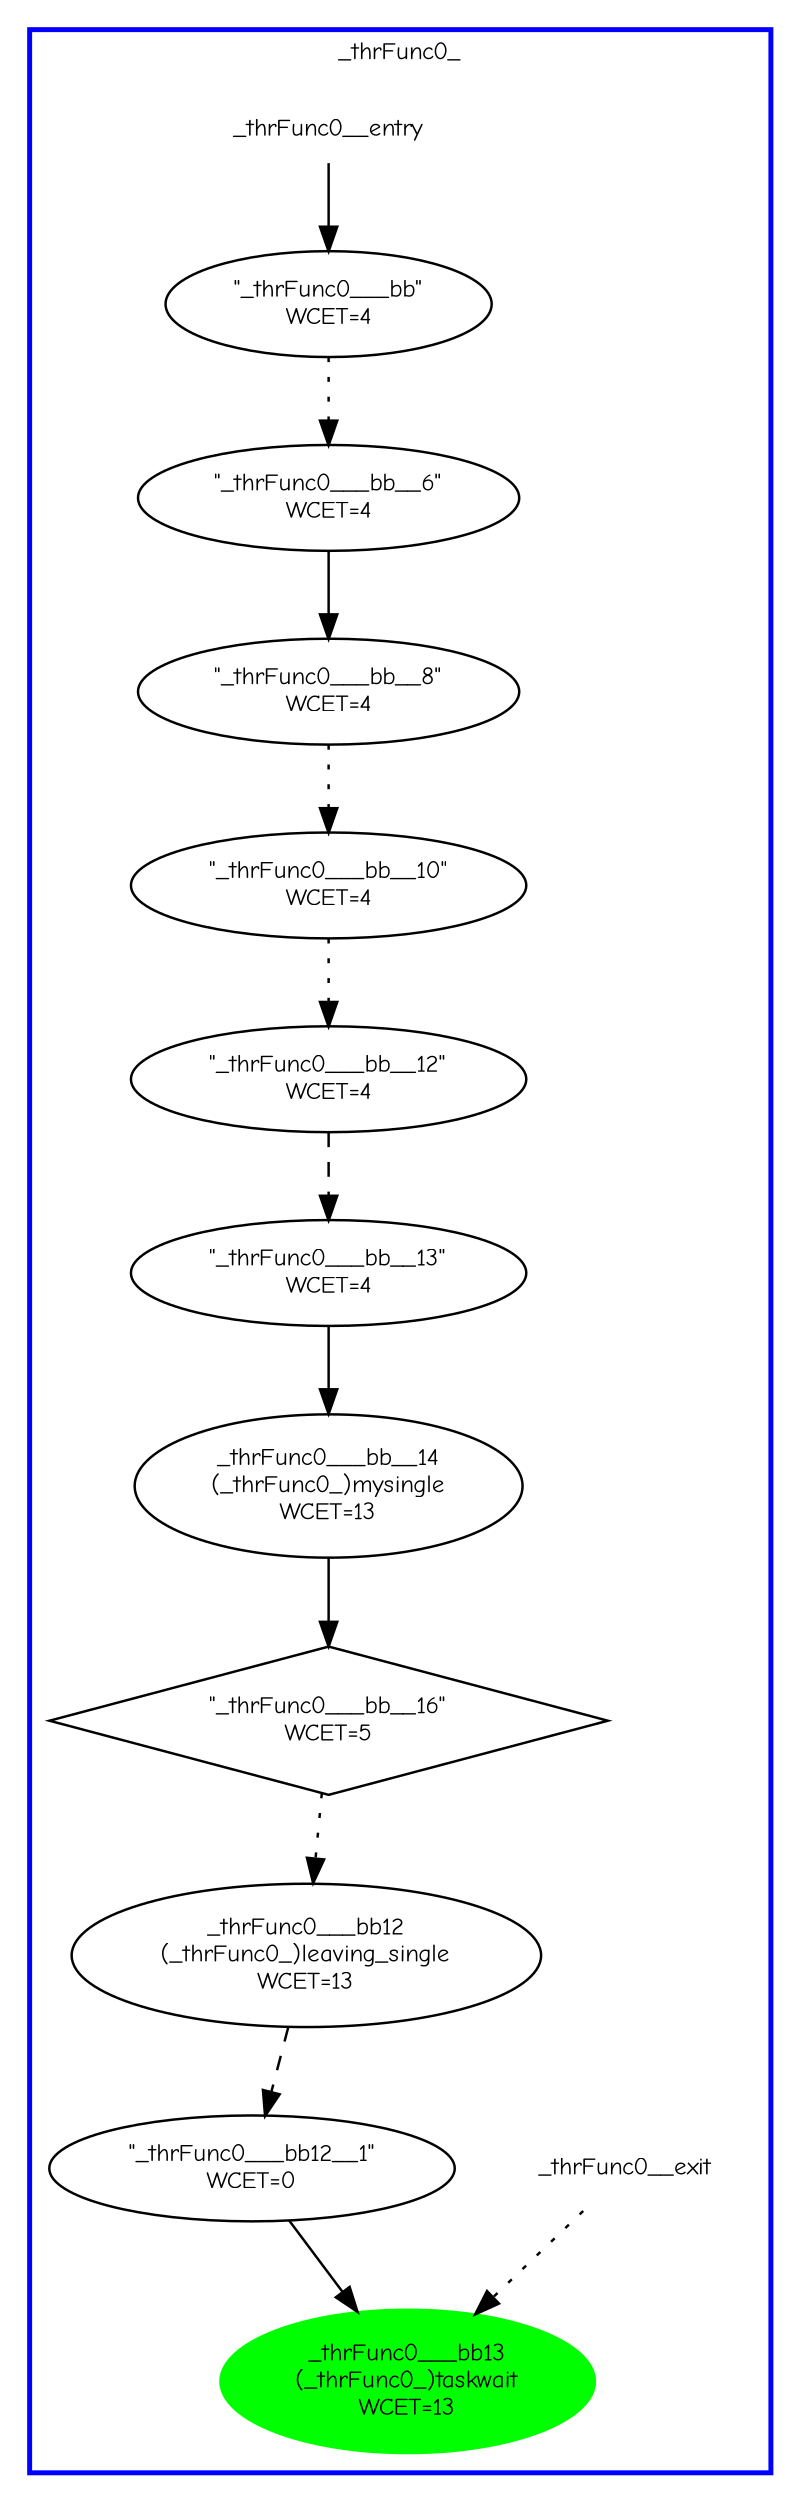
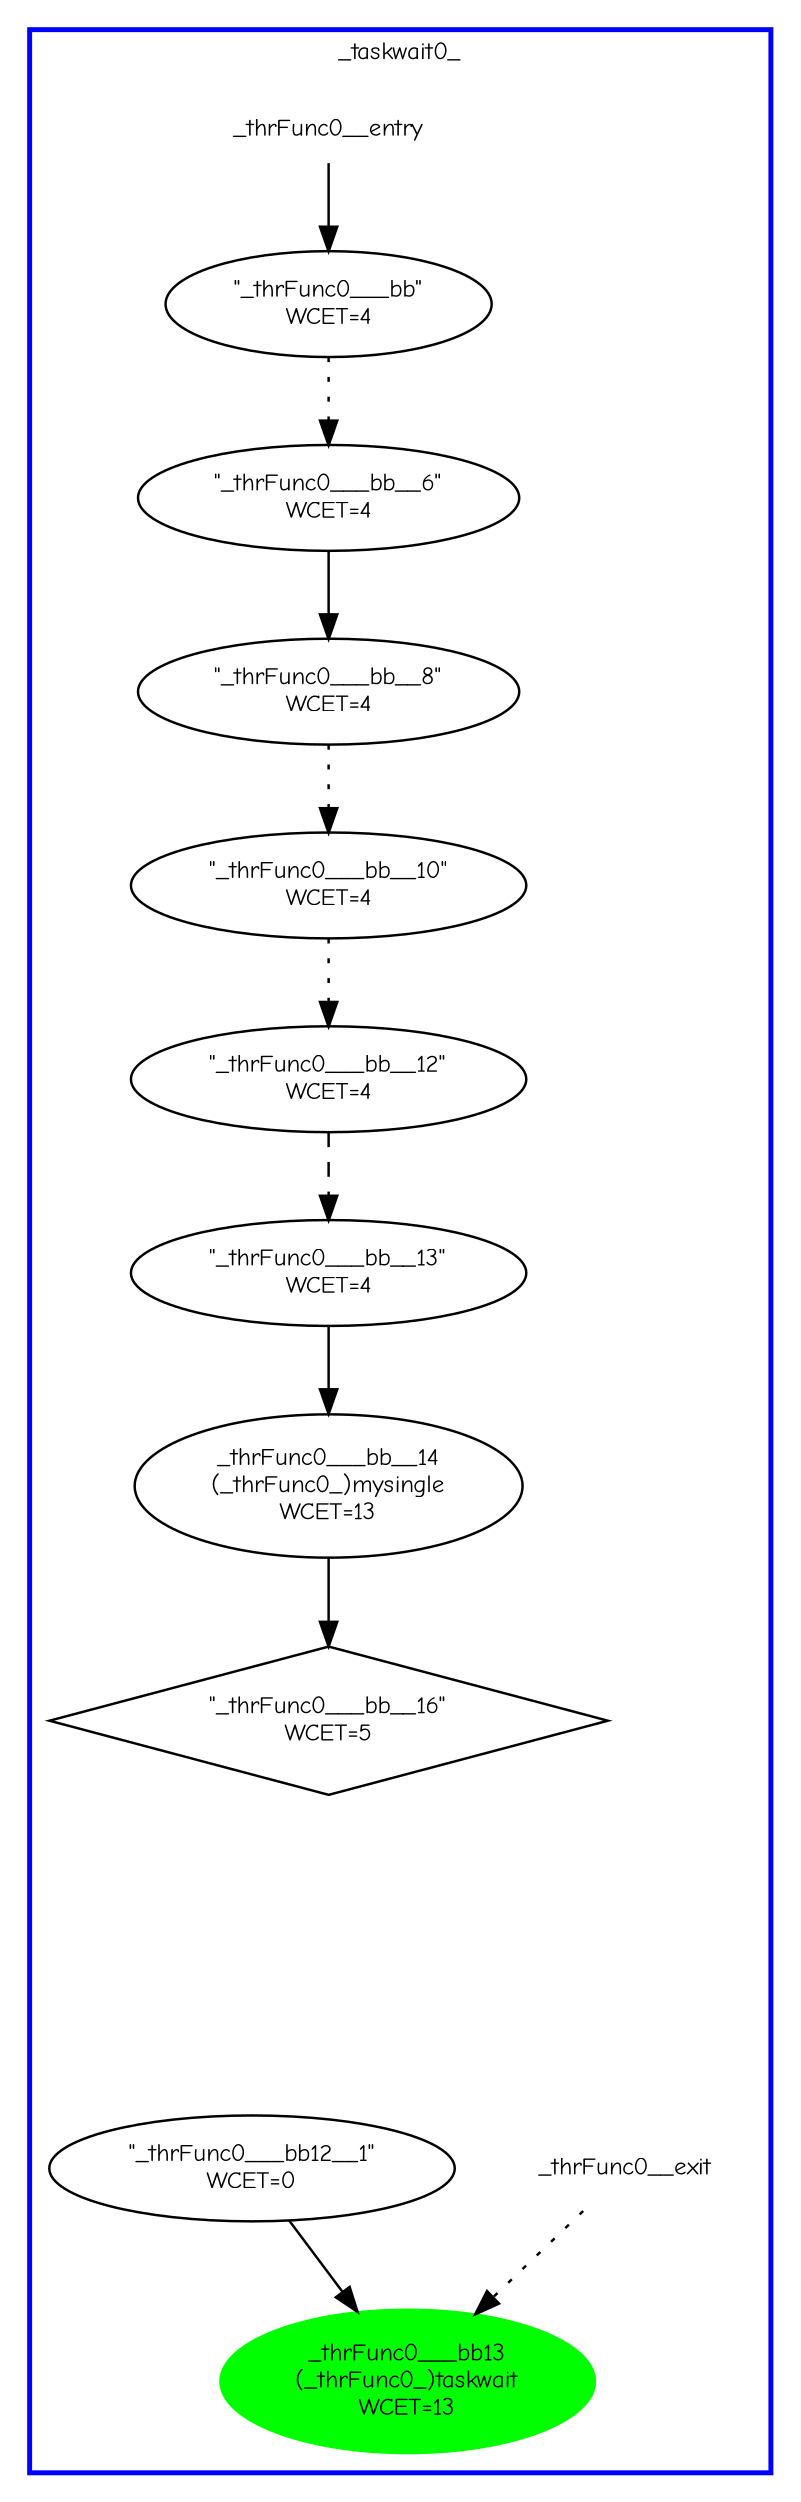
  digraph {
    fontname="Comic Neue"
    fontsize=10
    rankdir=TB
    node [fontname="Comic Neue" fontsize=10]
    edge [fontname="Comic Neue" style=dotted]
    n1 [label="\"_thrFunc0___bb__10\"\nWCET=4" width=0.01]
    n2 [color=white label=_thrFunc0__exit width=0.01]
    n3 [label="\"_thrFunc0___bb__16\"\nWCET=5" shape=diamond width=0.01]
    n4 [color=white height=0.01 label=_thrFunc0__entry width=0.01]
-   n5 [label="_thrFunc0___bb12\n(_thrFunc0_)leaving_single\nWCET=13" width=0.01]
    n6 [label="\"_thrFunc0___bb__12\"\nWCET=4" width=0.01]
    n7 [color=green label="_thrFunc0___bb13\n(_thrFunc0_)taskwait\nWCET=13" style=filled width=0.01]
    n8 [label="\"_thrFunc0___bb__6\"\nWCET=4" width=0.01]
    n9 [label="\"_thrFunc0___bb12__1\"\nWCET=0" width=0.01]
    n10 [label="\"_thrFunc0___bb\"\nWCET=4" width=0.01]
    n11 [label="_thrFunc0___bb__14\n(_thrFunc0_)mysingle\nWCET=13" width=0.01]
    n12 [label="\"_thrFunc0___bb__13\"\nWCET=4" width=0.01]
    n13 [label="\"_thrFunc0___bb__8\"\nWCET=4" width=0.01]
    subgraph cluster_1 {
      color=blue
-     label=_thrFunc0_
+     label=_taskwait0_
      style=bold
      n1
      n2
      n3
      n4
-     n5
      n6
      n7
      n8
      n9
      n10
      n11
      n12
      n13
    }
    subgraph cluster_2 {
      label=fib
      style=bold
    }
    subgraph cluster_3 {
      label=_taskFunc0_
      style=bold
    }
    subgraph cluster_4 {
      label=_taskFunc1_
      style=bold
    }
    n1 -> n6
    n2 -> n7
-   n3 -> n5
    n4 -> n10 [style=solid]
-   n5 -> n9 [style=dashed]
    n6 -> n12 [style=dashed]
    n8 -> n13 [style=solid]
    n9 -> n7 [style=solid]
    n10 -> n8
    n11 -> n3 [style=solid]
    n12 -> n11 [style=solid]
    n13 -> n1
  }
